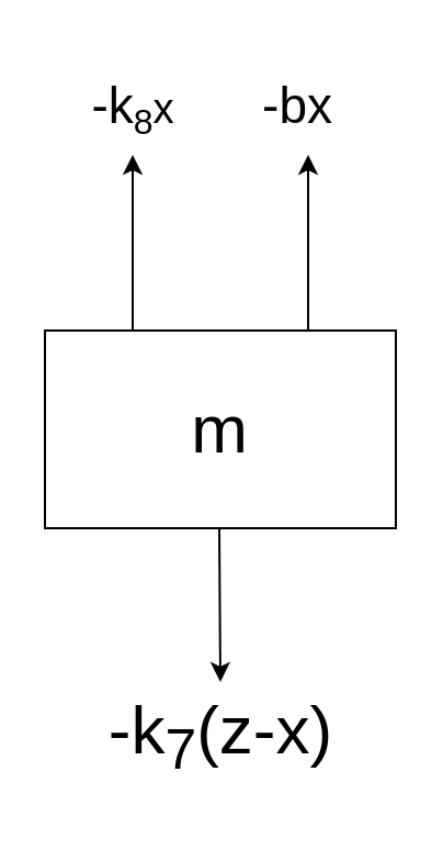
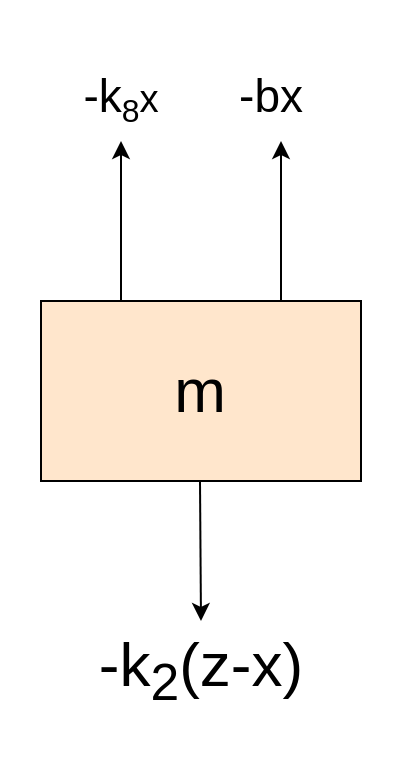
  <mxCell id="0" />
  <mxCell id="1" parent="0" />
- <mxCell id="2" value="&lt;font style=&quot;font-size: 31px;&quot;&gt;m&lt;/font&gt;" style="rounded=0;whiteSpace=wrap;html=1;" vertex="1" parent="1"><mxGeometry x="20" y="150" width="160" height="90" as="geometry" /></mxCell>
+ <mxCell id="2" value="&lt;font style=&quot;font-size: 31px;&quot;&gt;m&lt;/font&gt;" style="rounded=0;whiteSpace=wrap;html=1;fillColor=#ffe6cc;" vertex="1" parent="1"><mxGeometry x="20" y="150" width="160" height="90" as="geometry" /></mxCell>
  <mxCell id="3" value="" style="endArrow=classic;html=1;rounded=0;" edge="1" parent="1"><mxGeometry width="50" height="50" relative="1" as="geometry"><mxPoint x="60" y="150" as="sourcePoint" /><mxPoint x="60" y="70" as="targetPoint" /></mxGeometry></mxCell>
  <mxCell id="4" value="" style="endArrow=classic;html=1;rounded=0;" edge="1" parent="1"><mxGeometry width="50" height="50" relative="1" as="geometry"><mxPoint x="140" y="150" as="sourcePoint" /><mxPoint x="140" y="70" as="targetPoint" /></mxGeometry></mxCell>
  <mxCell id="5" value="" style="endArrow=classic;html=1;rounded=0;" edge="1" parent="1"><mxGeometry width="50" height="50" relative="1" as="geometry"><mxPoint x="99.5" y="240" as="sourcePoint" /><mxPoint x="100" y="310" as="targetPoint" /></mxGeometry></mxCell>
- <mxCell id="6" value="-k&lt;sub&gt;7&lt;/sub&gt;(z-x)" style="text;html=1;align=center;verticalAlign=middle;resizable=0;points=[];autosize=1;strokeColor=none;fillColor=none;fontSize=31;" vertex="1" parent="1"><mxGeometry x="35" y="305" width="130" height="60" as="geometry" /></mxCell>
+ <mxCell id="6" value="-k&lt;sub&gt;2&lt;/sub&gt;(z-x)" style="text;html=1;align=center;verticalAlign=middle;resizable=0;points=[];autosize=1;strokeColor=none;fillColor=none;fontSize=31;" vertex="1" parent="1"><mxGeometry x="35" y="305" width="130" height="60" as="geometry" /></mxCell>
  <mxCell id="7" value="&lt;font style=&quot;font-size: 23px;&quot;&gt;-k&lt;/font&gt;&lt;font style=&quot;font-size: 19.167px;&quot;&gt;&lt;sub&gt;8&lt;/sub&gt;x&lt;/font&gt;" style="text;html=1;align=center;verticalAlign=middle;resizable=0;points=[];autosize=1;strokeColor=none;fillColor=none;fontSize=31;" vertex="1" parent="1"><mxGeometry x="30" y="20" width="60" height="50" as="geometry" /></mxCell>
  <mxCell id="8" value="&lt;span style=&quot;font-size: 23px;&quot;&gt;-bx&lt;/span&gt;" style="text;html=1;align=center;verticalAlign=middle;resizable=0;points=[];autosize=1;strokeColor=none;fillColor=none;fontSize=31;" vertex="1" parent="1"><mxGeometry x="105" y="20" width="60" height="50" as="geometry" /></mxCell>
